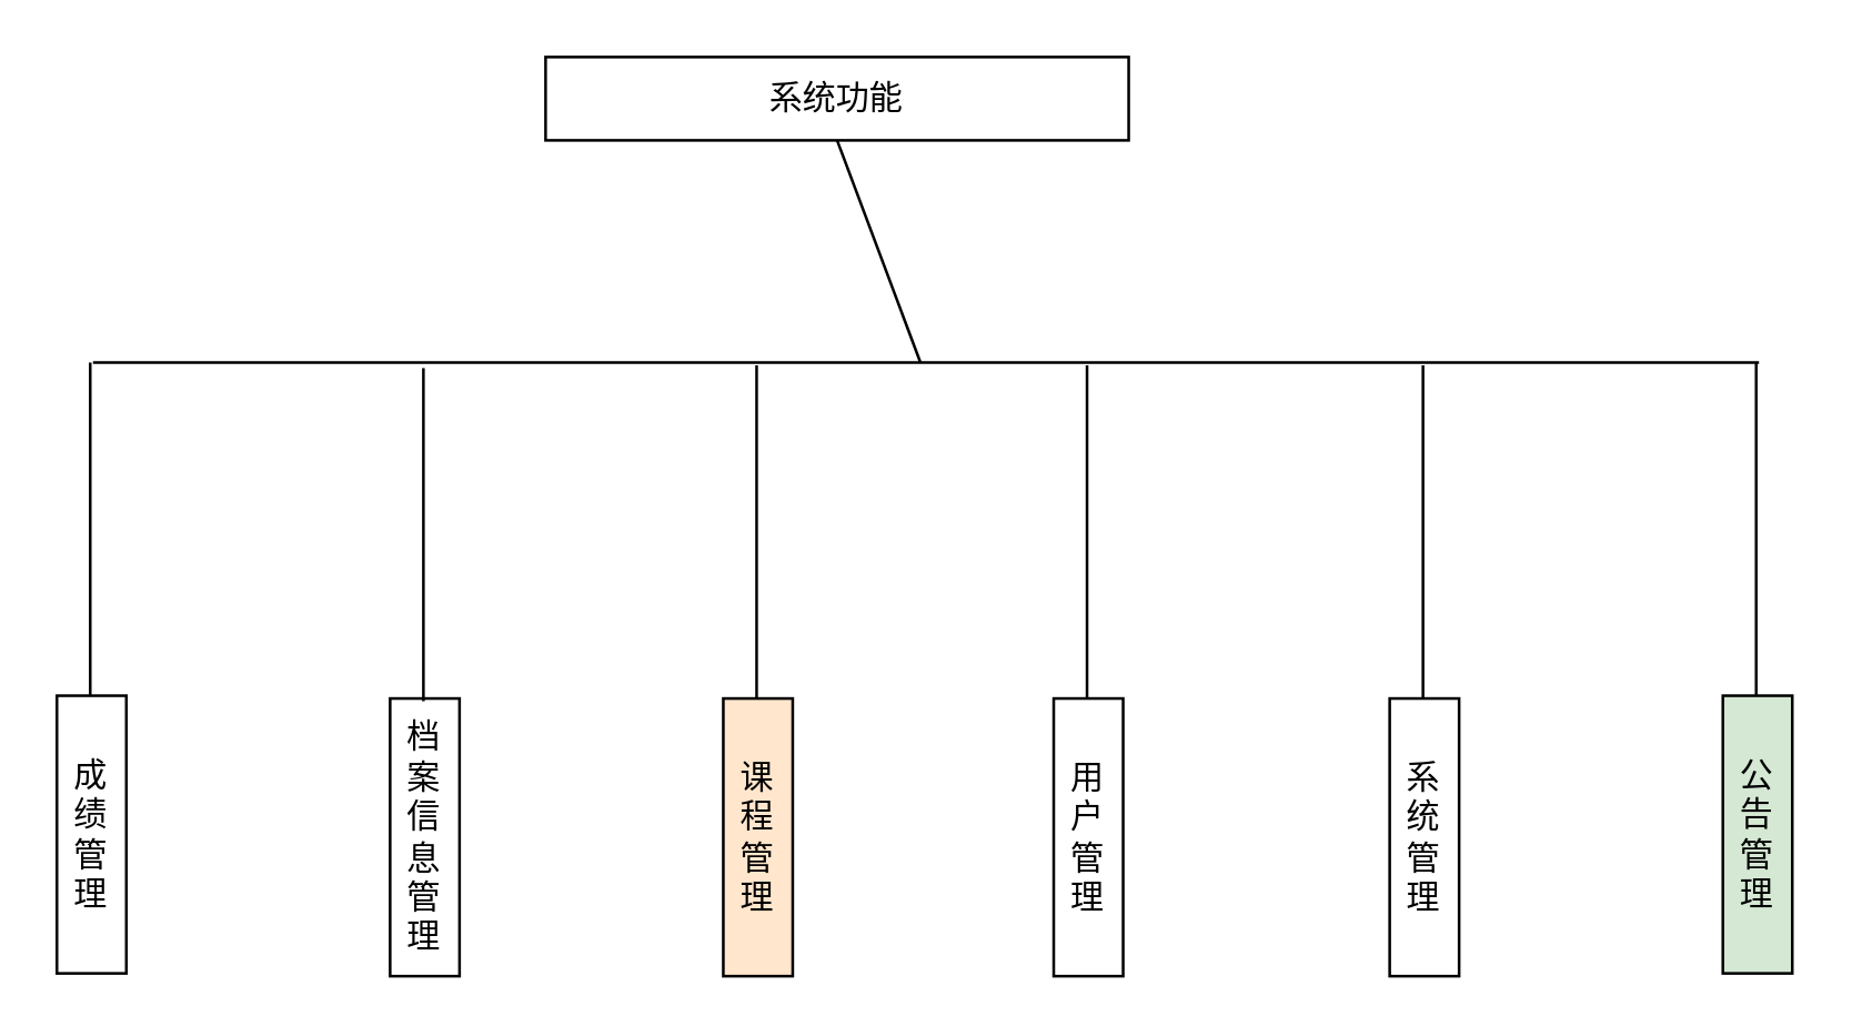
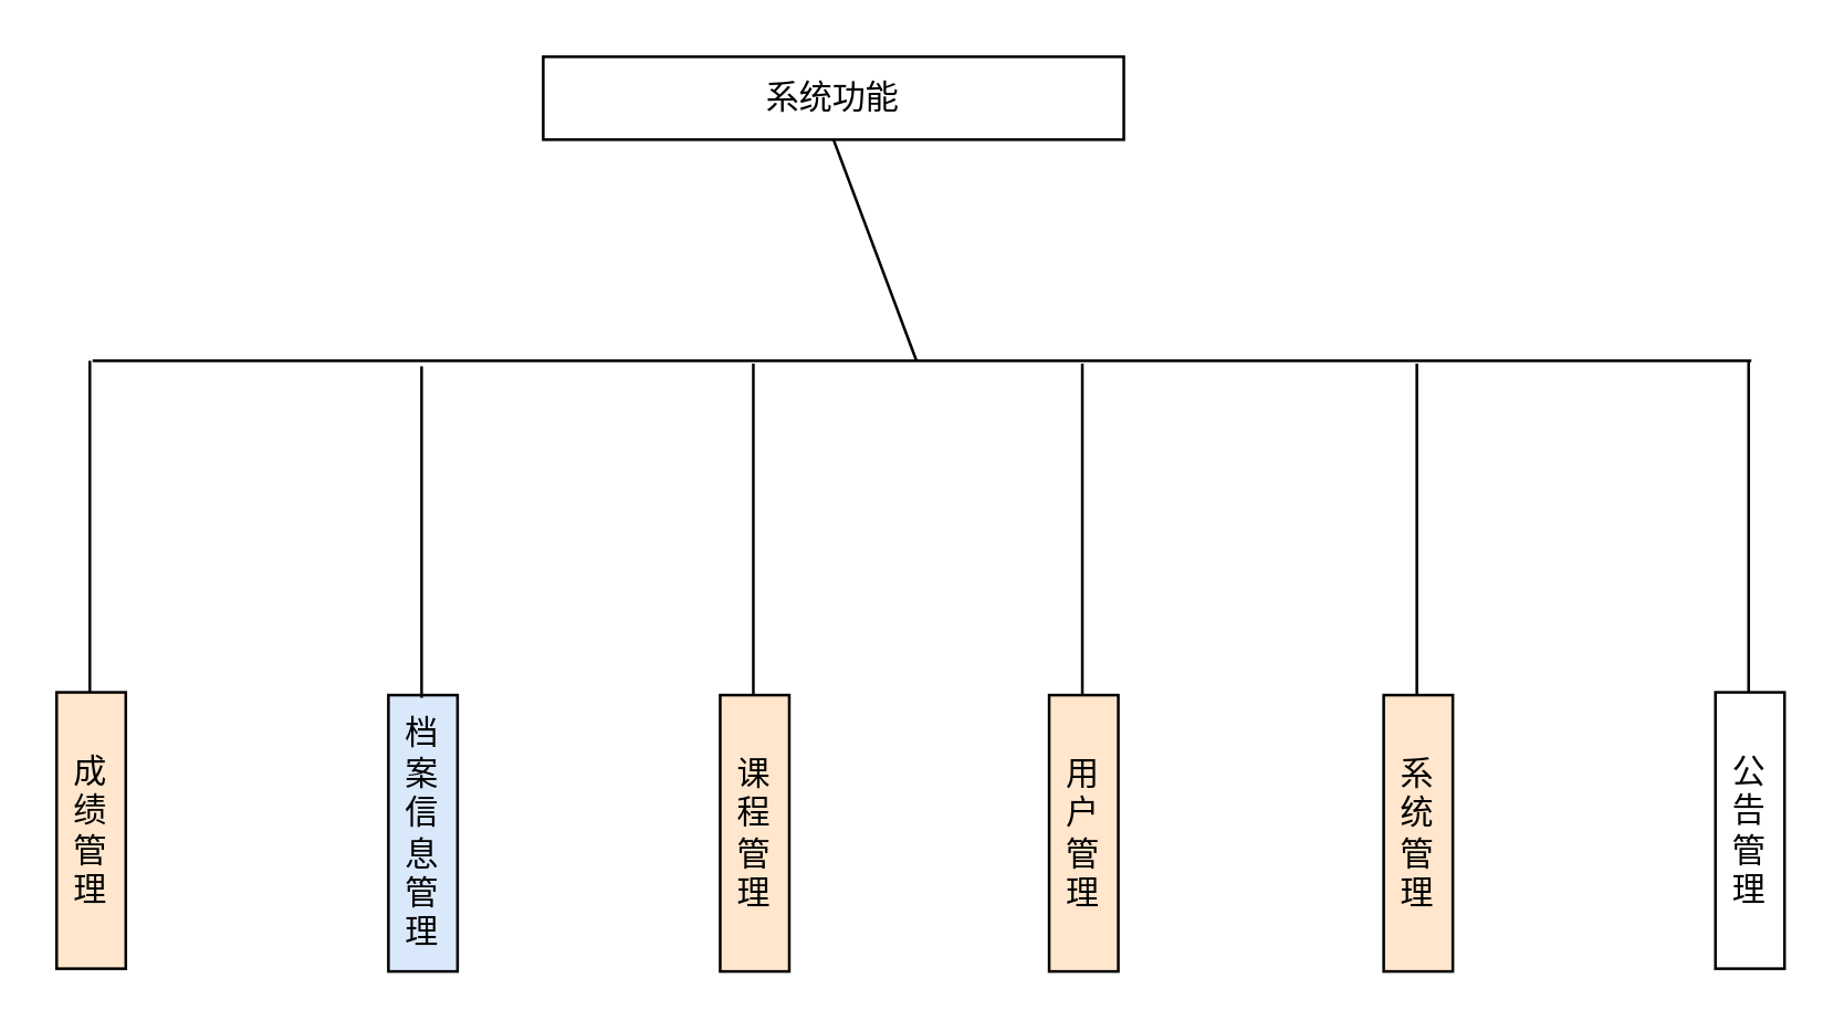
  <mxCell id="0" />
  <mxCell id="1" parent="0" />
  <mxCell id="2" value="&lt;font face=&quot;宋体&quot;&gt;系统功能&lt;/font&gt;" style="rounded=0;whiteSpace=wrap;html=1;" parent="1" vertex="1"><mxGeometry x="196" y="20" width="210" height="30" as="geometry" /></mxCell>
  <mxCell id="3" value="" style="endArrow=none;html=1;rounded=0;entryX=0.5;entryY=1;entryDx=0;entryDy=0;" parent="1" target="2" edge="1"><mxGeometry width="50" height="50" relative="1" as="geometry"><mxPoint x="331" y="130" as="sourcePoint" /><mxPoint x="191" y="300" as="targetPoint" /></mxGeometry></mxCell>
- <mxCell id="4" value="&lt;font face=&quot;宋体&quot;&gt;档案信息管理&lt;/font&gt;" style="rounded=0;whiteSpace=wrap;html=1;" parent="1" vertex="1"><mxGeometry x="140" y="251" width="25" height="100" as="geometry" /></mxCell>
+ <mxCell id="4" value="&lt;font face=&quot;宋体&quot;&gt;档案信息管理&lt;/font&gt;" style="rounded=0;whiteSpace=wrap;html=1;fillColor=#dae8fc;" parent="1" vertex="1"><mxGeometry x="140" y="251" width="25" height="100" as="geometry" /></mxCell>
  <mxCell id="5" value="" style="endArrow=none;html=1;rounded=0;" parent="1" edge="1"><mxGeometry width="50" height="50" relative="1" as="geometry"><mxPoint x="33" y="130" as="sourcePoint" /><mxPoint x="633" y="130" as="targetPoint" /></mxGeometry></mxCell>
- <mxCell id="6" value="&lt;font face=&quot;宋体&quot;&gt;成绩管理&lt;/font&gt;" style="rounded=0;whiteSpace=wrap;html=1;" parent="1" vertex="1"><mxGeometry x="20" y="250" width="25" height="100" as="geometry" /></mxCell>
+ <mxCell id="6" value="&lt;font face=&quot;宋体&quot;&gt;成绩管理&lt;/font&gt;" style="rounded=0;whiteSpace=wrap;html=1;fillColor=#ffe6cc;" parent="1" vertex="1"><mxGeometry x="20" y="250" width="25" height="100" as="geometry" /></mxCell>
  <mxCell id="7" value="" style="endArrow=none;html=1;rounded=0;" parent="1" edge="1"><mxGeometry width="50" height="50" relative="1" as="geometry"><mxPoint x="32" y="250" as="sourcePoint" /><mxPoint x="32" y="130" as="targetPoint" /></mxGeometry></mxCell>
  <mxCell id="8" value="&lt;font face=&quot;宋体&quot;&gt;课程管理&lt;/font&gt;" style="rounded=0;whiteSpace=wrap;html=1;fillColor=#ffe6cc;" parent="1" vertex="1"><mxGeometry x="260" y="251" width="25" height="100" as="geometry" /></mxCell>
  <mxCell id="9" value="" style="endArrow=none;html=1;rounded=0;" parent="1" edge="1"><mxGeometry width="50" height="50" relative="1" as="geometry"><mxPoint x="272" y="251" as="sourcePoint" /><mxPoint x="272" y="131" as="targetPoint" /></mxGeometry></mxCell>
- <mxCell id="10" value="&lt;font face=&quot;宋体&quot;&gt;用户管理&lt;/font&gt;" style="rounded=0;whiteSpace=wrap;html=1;" parent="1" vertex="1"><mxGeometry x="379" y="251" width="25" height="100" as="geometry" /></mxCell>
+ <mxCell id="10" value="&lt;font face=&quot;宋体&quot;&gt;用户管理&lt;/font&gt;" style="rounded=0;whiteSpace=wrap;html=1;fillColor=#ffe6cc;" parent="1" vertex="1"><mxGeometry x="379" y="251" width="25" height="100" as="geometry" /></mxCell>
  <mxCell id="11" value="" style="endArrow=none;html=1;rounded=0;" parent="1" edge="1"><mxGeometry width="50" height="50" relative="1" as="geometry"><mxPoint x="391" y="251" as="sourcePoint" /><mxPoint x="391" y="131" as="targetPoint" /></mxGeometry></mxCell>
- <mxCell id="12" value="&lt;font face=&quot;宋体&quot;&gt;系统管理&lt;/font&gt;" style="rounded=0;whiteSpace=wrap;html=1;" parent="1" vertex="1"><mxGeometry x="500" y="251" width="25" height="100" as="geometry" /></mxCell>
+ <mxCell id="12" value="&lt;font face=&quot;宋体&quot;&gt;系统管理&lt;/font&gt;" style="rounded=0;whiteSpace=wrap;html=1;fillColor=#ffe6cc;" parent="1" vertex="1"><mxGeometry x="500" y="251" width="25" height="100" as="geometry" /></mxCell>
  <mxCell id="13" value="" style="endArrow=none;html=1;rounded=0;" parent="1" edge="1"><mxGeometry width="50" height="50" relative="1" as="geometry"><mxPoint x="512" y="251" as="sourcePoint" /><mxPoint x="512" y="131" as="targetPoint" /></mxGeometry></mxCell>
- <mxCell id="14" value="&lt;font face=&quot;宋体&quot;&gt;公告管理&lt;/font&gt;" style="rounded=0;whiteSpace=wrap;html=1;fillColor=#d5e8d4;" parent="1" vertex="1"><mxGeometry x="620" y="250" width="25" height="100" as="geometry" /></mxCell>
+ <mxCell id="14" value="&lt;font face=&quot;宋体&quot;&gt;公告管理&lt;/font&gt;" style="rounded=0;whiteSpace=wrap;html=1;" parent="1" vertex="1"><mxGeometry x="620" y="250" width="25" height="100" as="geometry" /></mxCell>
  <mxCell id="15" value="" style="endArrow=none;html=1;rounded=0;" parent="1" edge="1"><mxGeometry width="50" height="50" relative="1" as="geometry"><mxPoint x="632" y="250" as="sourcePoint" /><mxPoint x="632" y="130" as="targetPoint" /></mxGeometry></mxCell>
  <mxCell id="16" value="" style="endArrow=none;html=1;rounded=0;" edge="1" parent="1"><mxGeometry width="50" height="50" relative="1" as="geometry"><mxPoint x="152" y="252" as="sourcePoint" /><mxPoint x="152" y="132" as="targetPoint" /></mxGeometry></mxCell>
